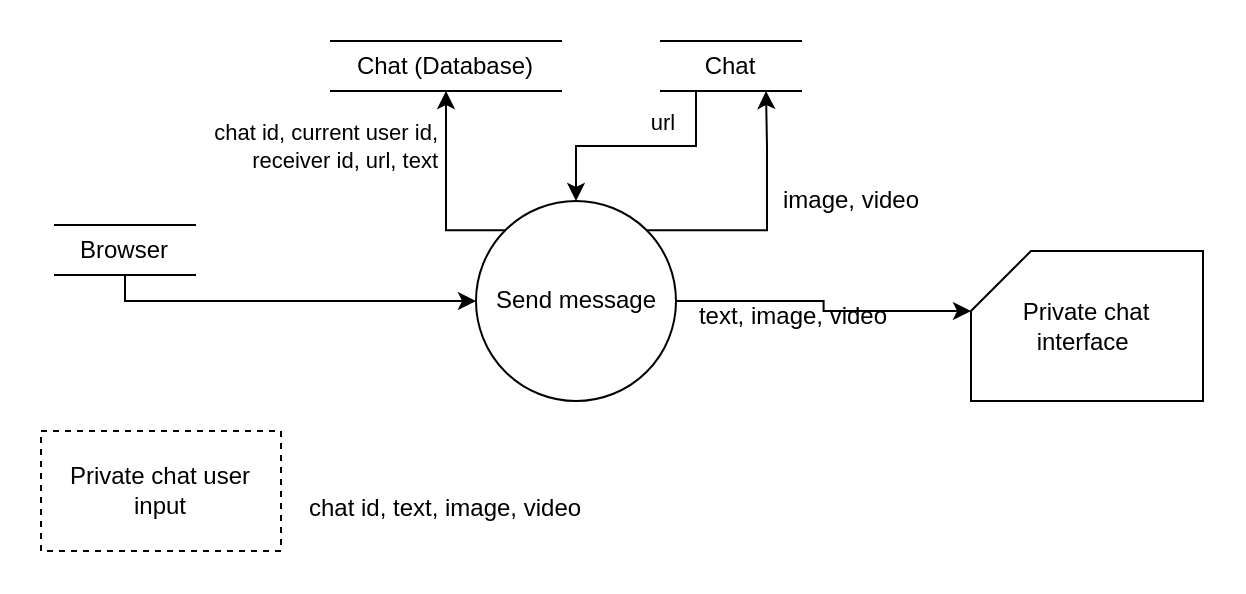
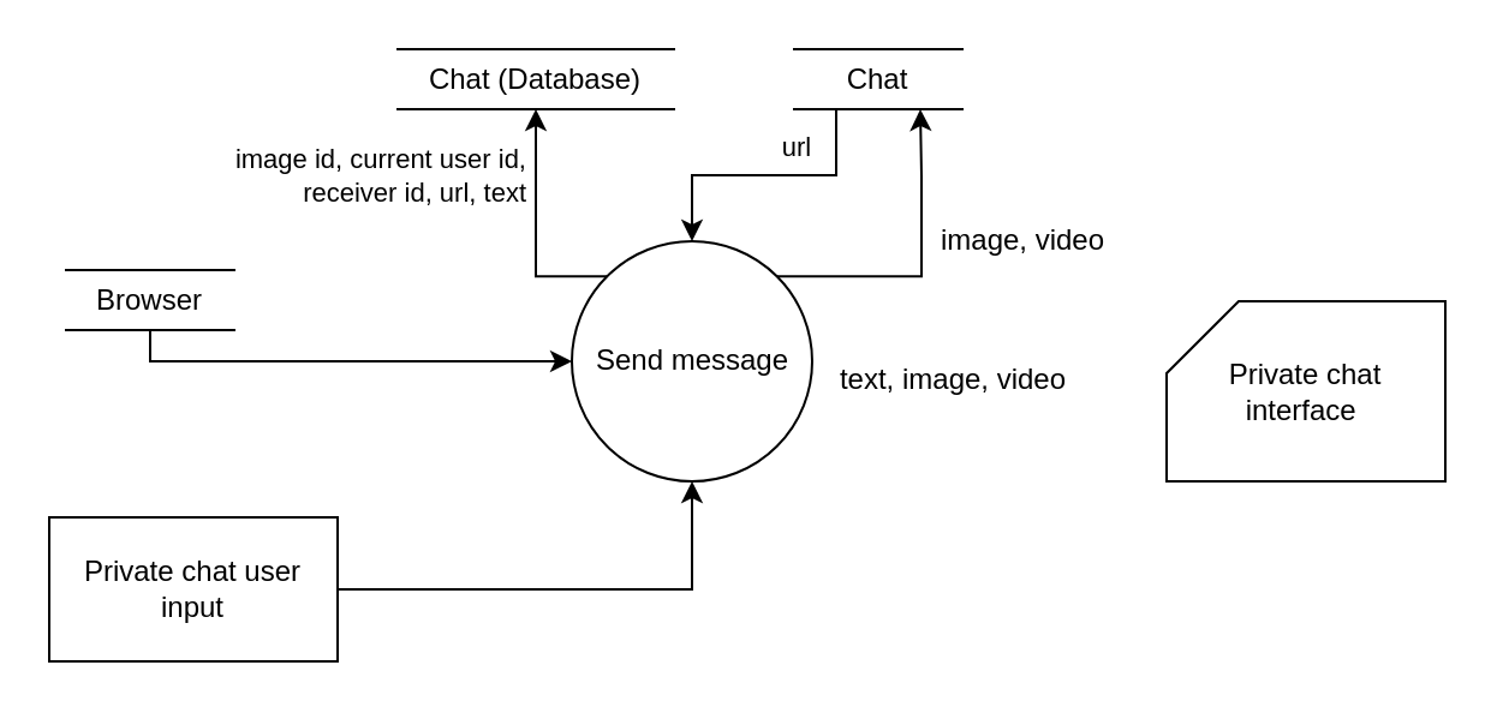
  <mxCell id="0" />
  <mxCell id="1" parent="0" />
  <mxCell id="2" value="Private chat interface&amp;nbsp;" style="shape=card;whiteSpace=wrap;html=1;" parent="1" vertex="1"><mxGeometry x="485" y="125" width="116" height="75" as="geometry" /></mxCell>
  <mxCell id="3" style="edgeStyle=orthogonalEdgeStyle;rounded=0;orthogonalLoop=1;jettySize=auto;html=1;exitX=0.5;exitY=1;exitDx=0;exitDy=0;entryX=0;entryY=0.5;entryDx=0;entryDy=0;" parent="1" source="4" target="13" edge="1"><mxGeometry relative="1" as="geometry"><mxPoint x="75" y="155" as="targetPoint" /><Array as="points"><mxPoint x="62" y="150" /></Array></mxGeometry></mxCell>
  <mxCell id="4" value="Browser" style="shape=partialRectangle;whiteSpace=wrap;html=1;left=0;right=0;fillColor=none;rounded=0;strokeColor=default;fontFamily=Helvetica;fontSize=12;fontColor=default;" parent="1" vertex="1"><mxGeometry x="27" y="112" width="70" height="25" as="geometry" /></mxCell>
  <mxCell id="5" value="Chat (Database)" style="shape=partialRectangle;whiteSpace=wrap;html=1;left=0;right=0;fillColor=none;rounded=0;strokeColor=default;fontFamily=Helvetica;fontSize=12;fontColor=default;" parent="1" vertex="1"><mxGeometry x="165" y="20" width="115" height="25" as="geometry" /></mxCell>
- <mxCell id="7" value="Private chat user input" style="rounded=0;whiteSpace=wrap;html=1;dashed=1;" parent="1" vertex="1"><mxGeometry x="20" y="215" width="120" height="60" as="geometry" /></mxCell>
+ <mxCell id="6" style="edgeStyle=orthogonalEdgeStyle;rounded=0;orthogonalLoop=1;jettySize=auto;html=1;exitX=1;exitY=0.75;exitDx=0;exitDy=0;entryX=0.5;entryY=1;entryDx=0;entryDy=0;" parent="1" source="7" target="13" edge="1"><mxGeometry relative="1" as="geometry"><mxPoint x="565" y="170" as="targetPoint" /><Array as="points"><mxPoint x="140" y="245" /><mxPoint x="288" y="245" /></Array></mxGeometry></mxCell>
+ <mxCell id="7" value="Private chat user input" style="rounded=0;whiteSpace=wrap;html=1;" parent="1" vertex="1"><mxGeometry x="20" y="215" width="120" height="60" as="geometry" /></mxCell>
  <mxCell id="8" value="image, video" style="text;html=1;align=center;verticalAlign=middle;resizable=0;points=[];autosize=1;strokeColor=none;fillColor=none;" parent="1" vertex="1"><mxGeometry x="380" y="85" width="90" height="30" as="geometry" /></mxCell>
- <mxCell id="9" value="chat id,&amp;nbsp;text, image, video" style="text;html=1;align=center;verticalAlign=middle;resizable=0;points=[];autosize=1;strokeColor=none;fillColor=none;" parent="1" vertex="1"><mxGeometry x="144.5" y="241" width="154" height="26" as="geometry" /></mxCell>
  <mxCell id="10" style="edgeStyle=orthogonalEdgeStyle;rounded=0;orthogonalLoop=1;jettySize=auto;html=1;exitX=0;exitY=0;exitDx=0;exitDy=0;entryX=0.5;entryY=1;entryDx=0;entryDy=0;fontSize=11;" edge="1" parent="1" source="13" target="5"><mxGeometry relative="1" as="geometry"><Array as="points"><mxPoint x="223" y="115" /></Array></mxGeometry></mxCell>
  <mxCell id="11" style="edgeStyle=orthogonalEdgeStyle;rounded=0;orthogonalLoop=1;jettySize=auto;html=1;exitX=1;exitY=0;exitDx=0;exitDy=0;entryX=0.75;entryY=1;entryDx=0;entryDy=0;fontSize=11;" edge="1" parent="1" source="13" target="15"><mxGeometry relative="1" as="geometry"><Array as="points"><mxPoint x="383" y="115" /><mxPoint x="383" y="73" /></Array></mxGeometry></mxCell>
- <mxCell id="12" style="edgeStyle=orthogonalEdgeStyle;rounded=0;orthogonalLoop=1;jettySize=auto;html=1;exitX=1;exitY=0.5;exitDx=0;exitDy=0;entryX=0;entryY=0;entryDx=0;entryDy=30;entryPerimeter=0;fontSize=11;" edge="1" parent="1" source="13" target="2"><mxGeometry relative="1" as="geometry" /></mxCell>
  <mxCell id="13" value="Send message" style="ellipse;whiteSpace=wrap;html=1;aspect=fixed;rounded=0;strokeColor=default;fontFamily=Helvetica;fontSize=12;fontColor=default;fillColor=none;" parent="1" vertex="1"><mxGeometry x="237.5" y="100" width="100" height="100" as="geometry" /></mxCell>
  <mxCell id="14" style="edgeStyle=orthogonalEdgeStyle;rounded=0;orthogonalLoop=1;jettySize=auto;html=1;exitX=0.25;exitY=1;exitDx=0;exitDy=0;entryX=0.5;entryY=0;entryDx=0;entryDy=0;fontSize=11;" edge="1" parent="1" source="15" target="13"><mxGeometry relative="1" as="geometry" /></mxCell>
  <mxCell id="15" value="Chat" style="shape=partialRectangle;whiteSpace=wrap;html=1;left=0;right=0;fillColor=none;rounded=0;strokeColor=default;fontFamily=Helvetica;fontSize=12;fontColor=default;" parent="1" vertex="1"><mxGeometry x="330" y="20" width="70" height="25" as="geometry" /></mxCell>
  <mxCell id="16" value="text, image, video" style="text;html=1;align=center;verticalAlign=middle;resizable=0;points=[];autosize=1;strokeColor=none;fillColor=none;" parent="1" vertex="1"><mxGeometry x="336" y="142.5" width="120" height="30" as="geometry" /></mxCell>
- <mxCell id="17" value="chat id,&amp;nbsp;current user id,&lt;br&gt;receiver&amp;nbsp;id, url, text" style="text;html=1;align=right;verticalAlign=middle;resizable=0;points=[];autosize=1;strokeColor=none;fillColor=none;fontSize=11;" vertex="1" parent="1"><mxGeometry x="90" y="54" width="130" height="38" as="geometry" /></mxCell>
+ <mxCell id="17" value="image id,&amp;nbsp;current user id,&lt;br&gt;receiver&amp;nbsp;id, url, text" style="text;html=1;align=right;verticalAlign=middle;resizable=0;points=[];autosize=1;strokeColor=none;fillColor=none;fontSize=11;" vertex="1" parent="1"><mxGeometry x="90" y="54" width="130" height="38" as="geometry" /></mxCell>
  <mxCell id="18" value="url" style="text;html=1;align=center;verticalAlign=middle;resizable=0;points=[];autosize=1;strokeColor=none;fillColor=none;fontSize=11;" vertex="1" parent="1"><mxGeometry x="316" y="48" width="30" height="25" as="geometry" /></mxCell>
